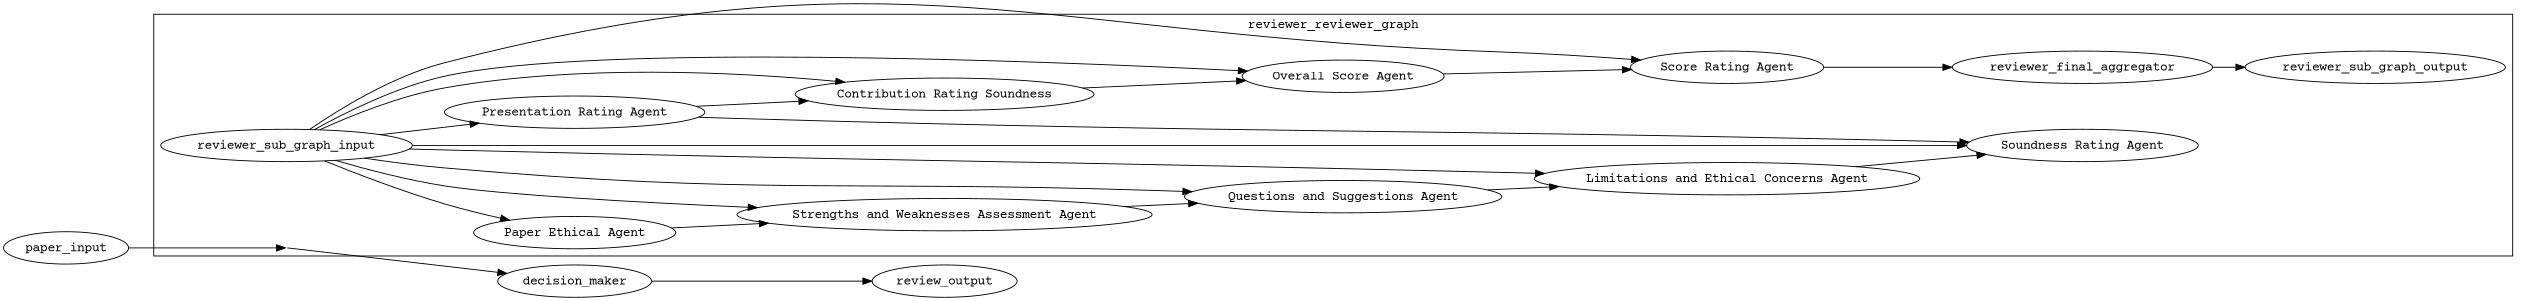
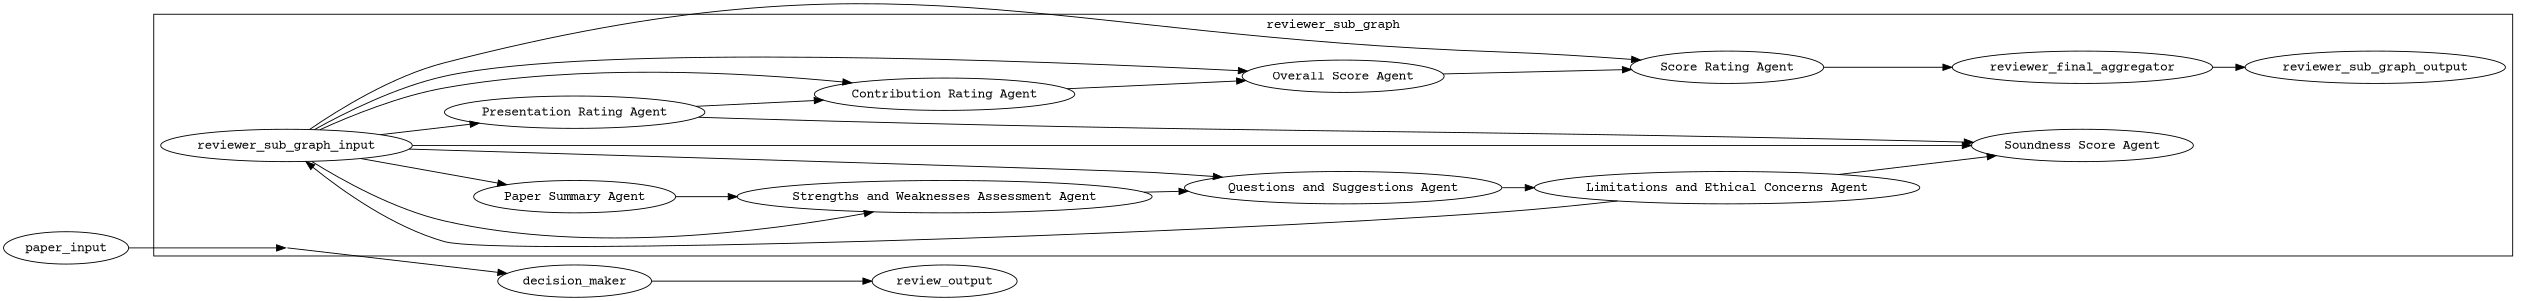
  digraph {
    compound=true
    fontname="Courier Prime"
    rankdir=LR
    node [fontname="Courier Prime"]
    edge [fontname="Courier Prime"]
    _reviewer_sub_graph_cluster_ancor [fixedsize=true height=0 style=invis width=0]
    reviewer_final_aggregator
    reviewer_sub_graph_output
    reviewer_sub_graph_input
-   "Paper Summary Agent" [label="Paper Ethical Agent"]
+   "Paper Summary Agent"
    "Strengths and Weaknesses Assessment Agent"
    "Questions and Suggestions Agent"
    "Limitations and Ethical Concerns Agent"
-   "Soundness Rating Agent"
+   "Soundness Rating Agent" [label="Soundness Score Agent"]
    "Presentation Rating Agent"
-   "Contribution Rating Agent" [label="Contribution Rating Soundness"]
+   "Contribution Rating Agent"
    "Overall Score Agent"
    n13 [label="Score Rating Agent"]
    decision_maker
    "_review paper flow_cluster_ancor" [fixedsize=true height=0 style=invis width=0]
    paper_input
    review_output
    subgraph cluster_1 {
-     label=reviewer_reviewer_graph
+     label=reviewer_sub_graph
      _reviewer_sub_graph_cluster_ancor
      reviewer_final_aggregator
      reviewer_sub_graph_output
      reviewer_sub_graph_input
      "Paper Summary Agent"
      "Strengths and Weaknesses Assessment Agent"
      "Questions and Suggestions Agent"
      "Limitations and Ethical Concerns Agent"
      "Soundness Rating Agent"
      "Presentation Rating Agent"
      "Contribution Rating Agent"
      "Overall Score Agent"
      n13
    }
    _reviewer_sub_graph_cluster_ancor -> decision_maker
    reviewer_final_aggregator -> reviewer_sub_graph_output
    reviewer_sub_graph_input -> "Paper Summary Agent"
    reviewer_sub_graph_input -> "Strengths and Weaknesses Assessment Agent"
    reviewer_sub_graph_input -> "Questions and Suggestions Agent"
-   reviewer_sub_graph_input -> "Limitations and Ethical Concerns Agent"
+   "Limitations and Ethical Concerns Agent" -> reviewer_sub_graph_input
    reviewer_sub_graph_input -> "Soundness Rating Agent"
    reviewer_sub_graph_input -> "Presentation Rating Agent"
    reviewer_sub_graph_input -> "Contribution Rating Agent"
    reviewer_sub_graph_input -> "Overall Score Agent"
    reviewer_sub_graph_input -> n13
    "Paper Summary Agent" -> "Strengths and Weaknesses Assessment Agent"
    "Strengths and Weaknesses Assessment Agent" -> "Questions and Suggestions Agent"
    "Questions and Suggestions Agent" -> "Limitations and Ethical Concerns Agent"
    "Limitations and Ethical Concerns Agent" -> "Soundness Rating Agent"
    "Presentation Rating Agent" -> "Soundness Rating Agent"
    "Presentation Rating Agent" -> "Contribution Rating Agent"
    "Contribution Rating Agent" -> "Overall Score Agent"
    "Overall Score Agent" -> n13
    n13 -> reviewer_final_aggregator
    decision_maker -> review_output
    paper_input -> _reviewer_sub_graph_cluster_ancor
  }
